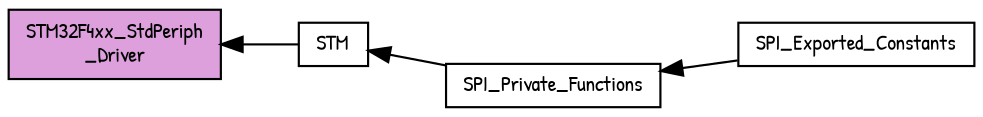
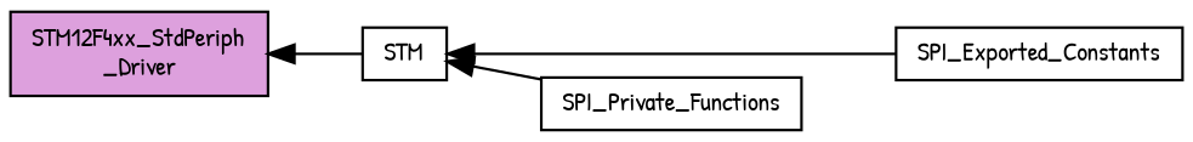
  digraph {
    fontname="Patrick Hand"
    rankdir=LR
    node [color=black fillcolor=white fontname="Patrick Hand" fontsize=10 shape=record style=filled]
    edge [dir=back fontname="Patrick Hand" fontsize=10 labelfontname=Helvetica labelfontsize=10 shape=plaintext style=solid]
    n1 [height=0.2 label=SPI_Exported_Constants width=0.4]
-   n2 [fillcolor=plum height=0.2 label="STM32F4xx_StdPeriph\l_Driver" width=0.4]
+   n2 [fillcolor=plum height=0.2 label="STM12F4xx_StdPeriph\l_Driver" width=0.4]
    n3 [fontcolor=black height=0.2 label=STM width=0.4]
    n4 [height=0.2 label=SPI_Private_Functions width=0.4]
    n2 -> n3
-   n4 -> n1
+   n3 -> n1
    n3 -> n4
  }
